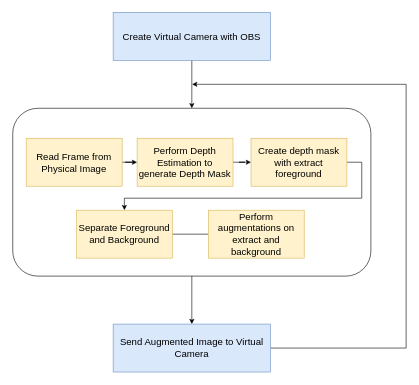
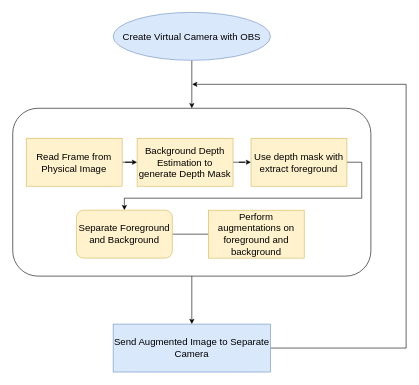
  <mxCell id="0" />
  <mxCell id="1" parent="0" />
  <mxCell id="2" value="" style="edgeStyle=orthogonalEdgeStyle;rounded=0;orthogonalLoop=1;jettySize=auto;html=1;fontSize=16;" parent="1" source="3" target="16" edge="1"><mxGeometry relative="1" as="geometry" /></mxCell>
  <mxCell id="3" value="" style="rounded=1;whiteSpace=wrap;html=1;fontSize=16;" parent="1" vertex="1"><mxGeometry x="20.75" y="180" width="597.5" height="280" as="geometry" /></mxCell>
  <mxCell id="4" value="" style="edgeStyle=orthogonalEdgeStyle;rounded=0;orthogonalLoop=1;jettySize=auto;html=1;" parent="1" source="5" target="7" edge="1"><mxGeometry relative="1" as="geometry" /></mxCell>
  <mxCell id="5" value="&lt;font style=&quot;font-size: 16px;&quot;&gt;Read Frame from Physical Image&lt;/font&gt;" style="rounded=0;whiteSpace=wrap;html=1;fillColor=#fff2cc;strokeColor=#d6b656;" parent="1" vertex="1"><mxGeometry x="43.25" y="230" width="160" height="80" as="geometry" /></mxCell>
  <mxCell id="6" value="" style="edgeStyle=orthogonalEdgeStyle;rounded=0;orthogonalLoop=1;jettySize=auto;html=1;fontSize=16;" parent="1" source="7" target="9" edge="1"><mxGeometry relative="1" as="geometry" /></mxCell>
- <mxCell id="7" value="&lt;font style=&quot;font-size: 16px;&quot;&gt;Perform Depth Estimation to generate Depth Mask&lt;/font&gt;" style="rounded=0;whiteSpace=wrap;html=1;fillColor=#fff2cc;strokeColor=#d6b656;" parent="1" vertex="1"><mxGeometry x="228.25" y="230" width="160" height="80" as="geometry" /></mxCell>
+ <mxCell id="7" value="&lt;font style=&quot;font-size: 16px;&quot;&gt;Background Depth Estimation to generate Depth Mask&lt;/font&gt;" style="rounded=0;whiteSpace=wrap;html=1;fillColor=#fff2cc;strokeColor=#d6b656;" parent="1" vertex="1"><mxGeometry x="228.25" y="230" width="160" height="80" as="geometry" /></mxCell>
  <mxCell id="8" value="" style="edgeStyle=orthogonalEdgeStyle;rounded=0;orthogonalLoop=1;jettySize=auto;html=1;fontSize=16;" parent="1" target="11" edge="1"><mxGeometry relative="1" as="geometry"><Array as="points"><mxPoint x="603" y="270" /><mxPoint x="603" y="330" /><mxPoint x="207" y="330" /></Array><mxPoint x="578.25" y="270" as="sourcePoint" /></mxGeometry></mxCell>
- <mxCell id="9" value="&lt;font style=&quot;font-size: 16px;&quot;&gt;Create depth mask with extract foreground&lt;/font&gt;" style="rounded=0;whiteSpace=wrap;html=1;fillColor=#fff2cc;strokeColor=#d6b656;" parent="1" vertex="1"><mxGeometry x="418.25" y="230" width="160" height="80" as="geometry" /></mxCell>
+ <mxCell id="9" value="&lt;font style=&quot;font-size: 16px;&quot;&gt;Use depth mask with extract foreground&lt;/font&gt;" style="rounded=0;whiteSpace=wrap;html=1;fillColor=#fff2cc;strokeColor=#d6b656;" parent="1" vertex="1"><mxGeometry x="418.25" y="230" width="160" height="80" as="geometry" /></mxCell>
  <mxCell id="10" value="" style="edgeStyle=orthogonalEdgeStyle;rounded=0;orthogonalLoop=1;jettySize=auto;html=1;fontSize=16;endArrow=none;" parent="1" source="11" target="12" edge="1"><mxGeometry relative="1" as="geometry" /></mxCell>
- <mxCell id="11" value="&lt;font style=&quot;font-size: 16px;&quot;&gt;Separate Foreground and Background&lt;/font&gt;" style="rounded=0;whiteSpace=wrap;html=1;fillColor=#fff2cc;strokeColor=#d6b656;" parent="1" vertex="1"><mxGeometry x="127" y="350" width="160" height="80" as="geometry" /></mxCell>
- <mxCell id="12" value="&lt;font style=&quot;font-size: 16px;&quot;&gt;Perform augmentations on extract and background&lt;/font&gt;" style="rounded=0;whiteSpace=wrap;html=1;fillColor=#fff2cc;strokeColor=#d6b656;" parent="1" vertex="1"><mxGeometry x="347" y="350" width="160" height="80" as="geometry" /></mxCell>
+ <mxCell id="11" value="&lt;font style=&quot;font-size: 16px;&quot;&gt;Separate Foreground and Background&lt;/font&gt;" style="whiteSpace=wrap;html=1;fillColor=#fff2cc;strokeColor=#d6b656;rounded=1;" parent="1" vertex="1"><mxGeometry x="127" y="350" width="160" height="80" as="geometry" /></mxCell>
+ <mxCell id="12" value="&lt;font style=&quot;font-size: 16px;&quot;&gt;Perform augmentations on foreground and background&lt;/font&gt;" style="rounded=0;whiteSpace=wrap;html=1;fillColor=#fff2cc;strokeColor=#d6b656;" parent="1" vertex="1"><mxGeometry x="347" y="350" width="160" height="80" as="geometry" /></mxCell>
  <mxCell id="13" value="" style="edgeStyle=orthogonalEdgeStyle;rounded=0;orthogonalLoop=1;jettySize=auto;html=1;fontSize=16;" parent="1" source="14" target="3" edge="1"><mxGeometry relative="1" as="geometry" /></mxCell>
- <mxCell id="14" value="&lt;font style=&quot;font-size: 16px;&quot;&gt;Create Virtual Camera with OBS&lt;/font&gt;" style="rounded=0;whiteSpace=wrap;html=1;fillColor=#dae8fc;strokeColor=#6c8ebf;" parent="1" vertex="1"><mxGeometry x="188.25" y="20" width="262.5" height="80" as="geometry" /></mxCell>
+ <mxCell id="14" value="&lt;font style=&quot;font-size: 16px;&quot;&gt;Create Virtual Camera with OBS&lt;/font&gt;" style="ellipse;whiteSpace=wrap;html=1;fillColor=#dae8fc;strokeColor=#6c8ebf;" parent="1" vertex="1"><mxGeometry x="188.25" y="20" width="262.5" height="80" as="geometry" /></mxCell>
  <mxCell id="15" style="edgeStyle=orthogonalEdgeStyle;rounded=0;orthogonalLoop=1;jettySize=auto;html=1;fontSize=16;exitX=1;exitY=0.5;exitDx=0;exitDy=0;" parent="1" source="16" edge="1"><mxGeometry relative="1" as="geometry"><mxPoint x="320" y="140" as="targetPoint" /><Array as="points"><mxPoint x="677" y="580" /><mxPoint x="677" y="140" /></Array><mxPoint x="487" y="580" as="sourcePoint" /></mxGeometry></mxCell>
- <mxCell id="16" value="&lt;font style=&quot;font-size: 16px;&quot;&gt;Send Augmented Image to Virtual Camera&lt;/font&gt;" style="rounded=0;whiteSpace=wrap;html=1;fillColor=#dae8fc;strokeColor=#6c8ebf;" parent="1" vertex="1"><mxGeometry x="188.25" y="540" width="262.5" height="80" as="geometry" /></mxCell>
+ <mxCell id="16" value="&lt;font style=&quot;font-size: 16px;&quot;&gt;Send Augmented Image to Separate Camera&lt;/font&gt;" style="rounded=0;whiteSpace=wrap;html=1;fillColor=#dae8fc;strokeColor=#6c8ebf;" parent="1" vertex="1"><mxGeometry x="188.25" y="540" width="262.5" height="80" as="geometry" /></mxCell>
